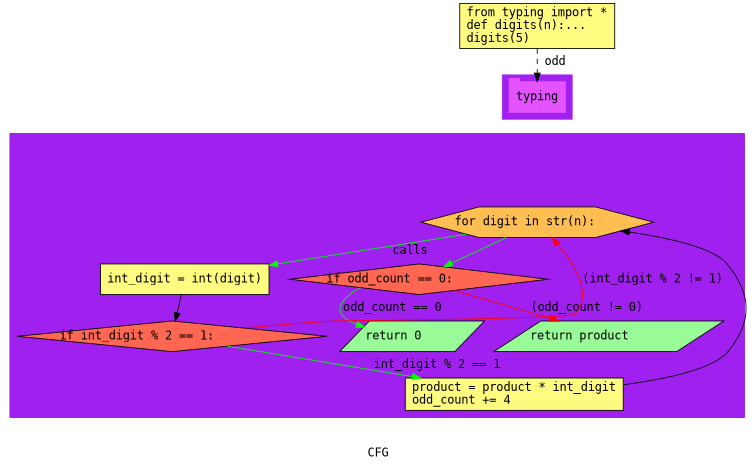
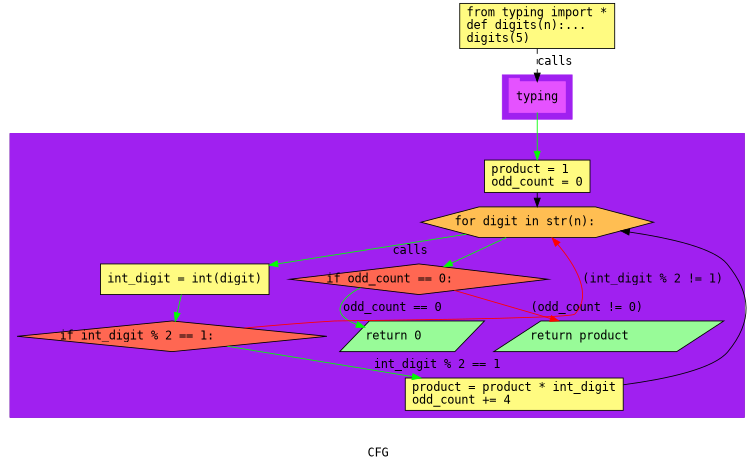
  digraph {
    compound=True
    fontname="DejaVu Sans Mono"
    label=CFG
    pack=False
    rankdir=TB
    ranksep=0.02
    node [fontname="DejaVu Sans Mono" shape=rectangle style="filled,solid" fillcolor="#FFFB81"]
    edge [color=green fontname="DejaVu Sans Mono"]
    n1 [color="#E552FF" height=0.5 label=typing linenum="[15]" shape=tab style=filled width=0.91667 fillcolor=""]
+   n2 [height=0.52778 label="product = 1\lodd_count = 0\l" linenum="[3, 4]" width=1.7222]
    n3 [fillcolor="#FFBE52" height=0.5 label="for digit in str(n):\l" linenum="[5]" shape=hexagon width=3.7941]
    n4 [height=0.5 label="int_digit = int(digit)\l" linenum="[6]" width=2.75]
    n5 [fillcolor="#FF6752" height=0.5 label="if odd_count == 0:\l" linenum="[10]" shape=diamond width=4.2128]
    n6 [fillcolor="#FF6752" height=0.5 label="if int_digit % 2 == 1:\l" linenum="[7]" shape=diamond width=5.0554]
    n7 [fillcolor="#98fb98" height=0.5 label="return 0\l" linenum="[11]" shape=parallelogram width=2.1971]
    n8 [fillcolor="#98fb98" height=0.5 label="return product\l" linenum="[13]" shape=parallelogram width=3.4941]
    n9 [height=0.52778 label="product = product * int_digit\lodd_count += 4\l" linenum="[8, 9]" width=3.5556]
    n10 [height=0.73611 label="from typing import *\ldef digits(n):...\ldigits(5)\l" linenum="[1]" width=2.5278]
    subgraph cluster_1 {
      color=purple
      compound=true
      label=""
      shape=tab
      style=filled
      n1
    }
    subgraph cluster_2 {
      label=digits
+     n2
      n3
      n4
      n5
      n6
      n7
      n8
      n9
      subgraph cluster_3 {
        color=purple
        compound=true
        label=""
        shape=tab
        style=filled
      }
      subgraph cluster_4 {
        color=purple
        compound=true
        label=""
        shape=tab
        style=filled
      }
    }
+   n1 -> n2
+   n2 -> n3 [color=black]
    n3 -> n4 [label=calls]
    n3 -> n5
-   n4 -> n6 [color=black]
+   n4 -> n6
    n5 -> n7 [label="odd_count == 0"]
    n5 -> n8 [color=red label="(odd_count != 0)"]
    n6 -> n3 [color=red label="(int_digit % 2 != 1)"]
    n6 -> n9 [label="int_digit % 2 == 1"]
    n9 -> n3 [color=black]
-   n10 -> n1 [label=odd style=dashed color=""]
+   n10 -> n1 [label=calls style=dashed color=""]
  }
